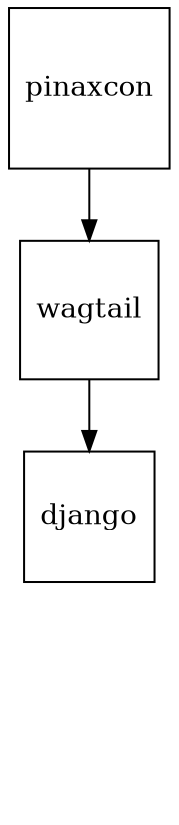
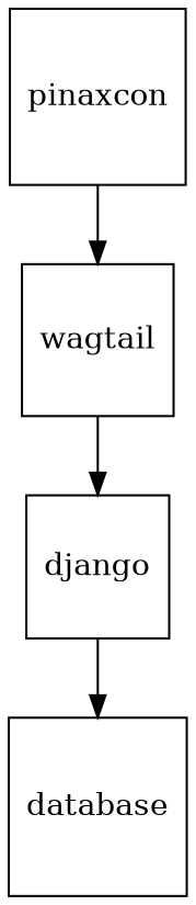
  digraph {
    node [shape=square]
    pinaxcon
    wagtail
    django
+   database
    pinaxcon -> wagtail
    wagtail -> django
+   django -> database
  }
